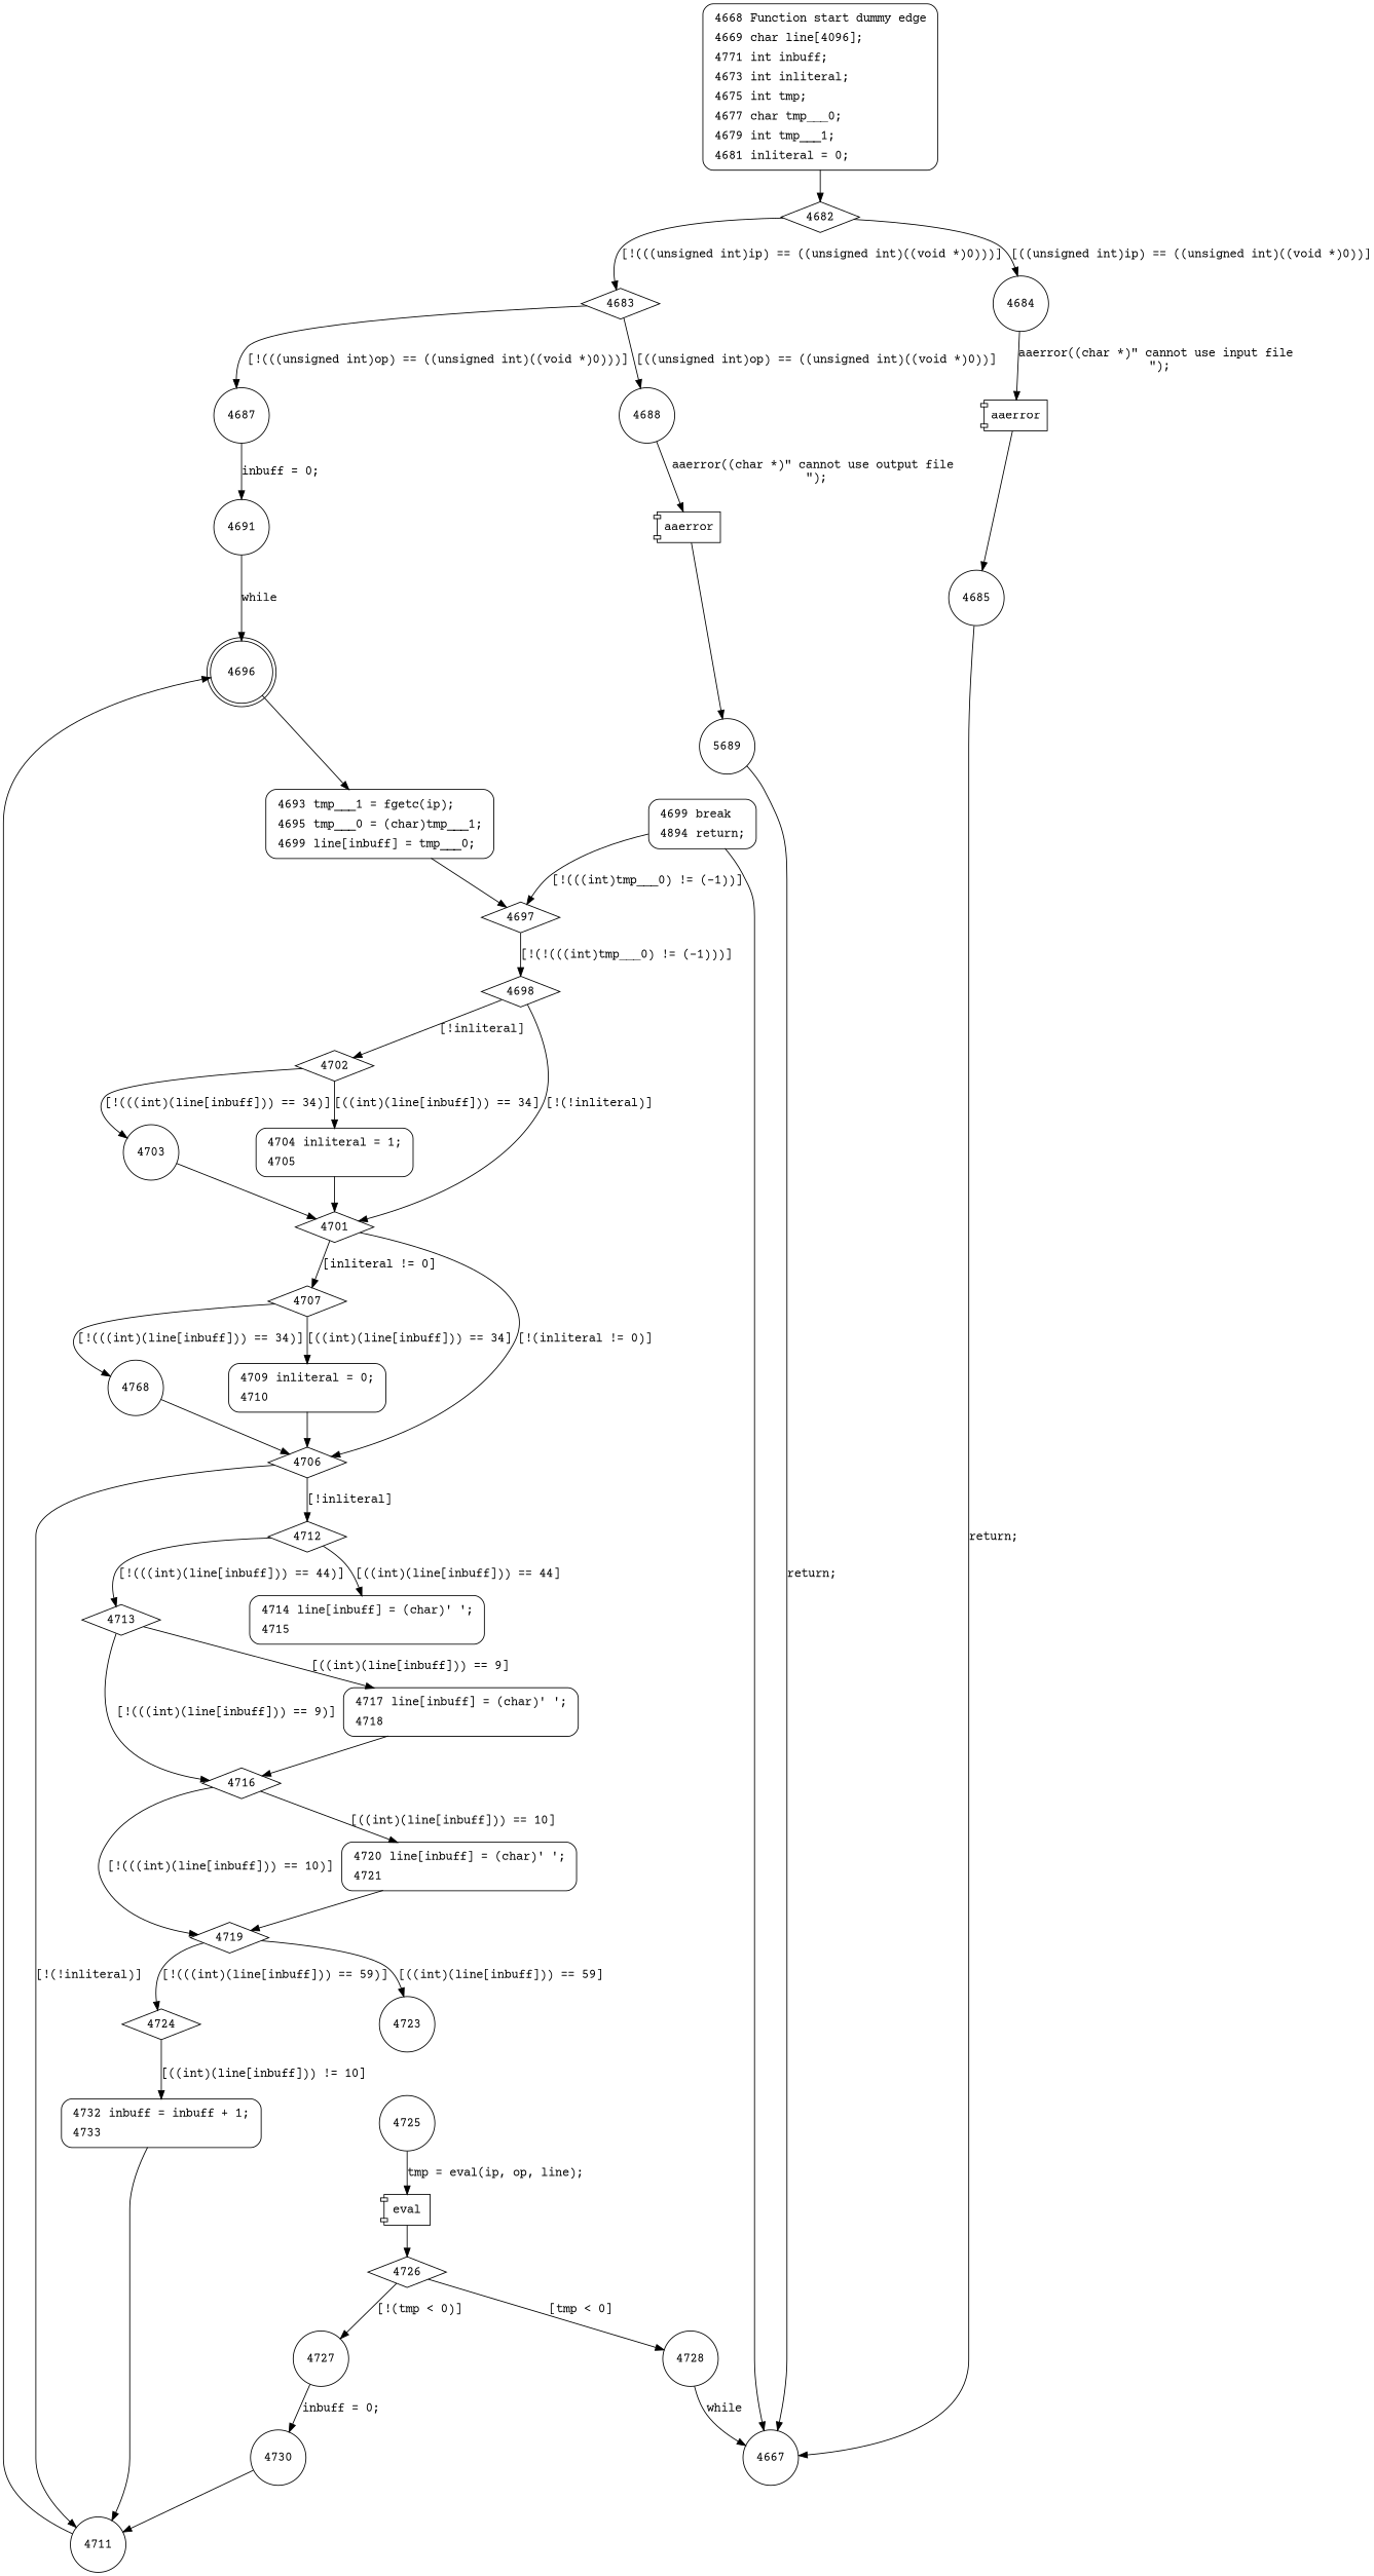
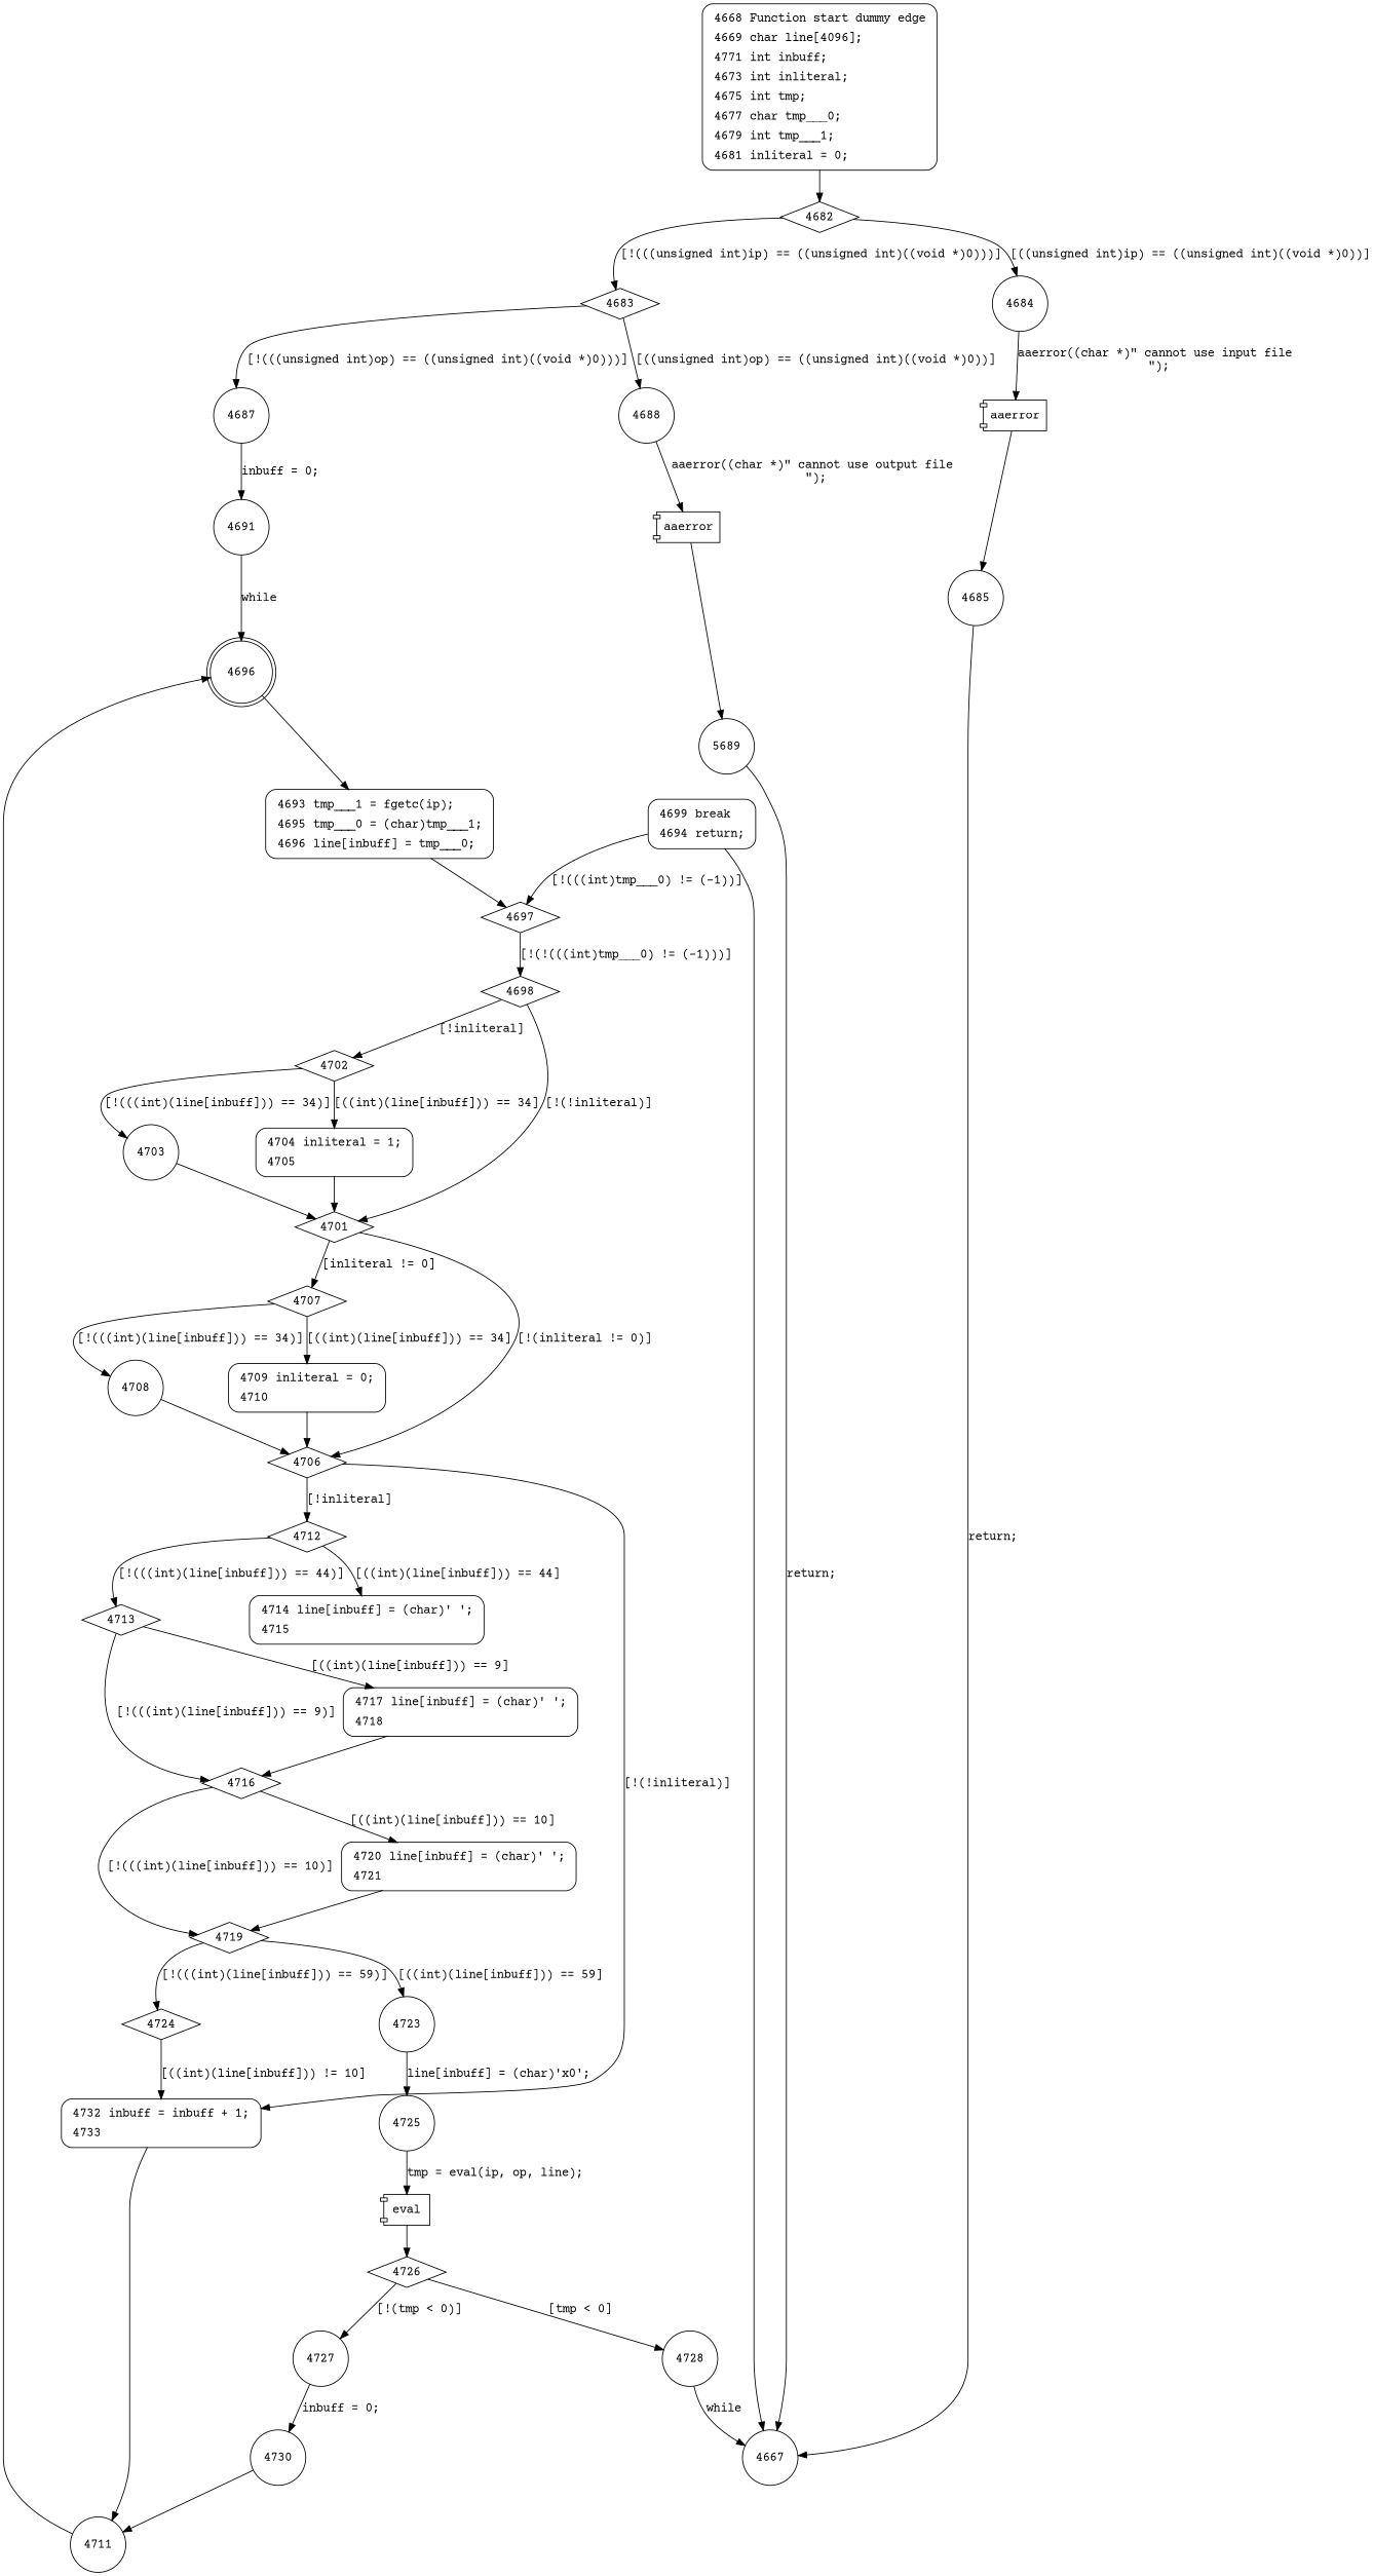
  digraph {
    fontname="Courier Prime"
    node [fontname="Courier Prime" shape=circle]
    edge [fontname="Courier Prime"]
    4682 [shape=diamond]
    4683 [shape=diamond]
    4684
    4687
    4688
    n6 [label=aaerror shape=component]
    4691
    n8 [label=aaerror shape=component]
    4685
    4667
    n11 [label=4696 shape=doublecircle]
    n12 [label=5689]
-   n13 [fillcolor=white label=<<table border="0" cellborder="0" cellpadding="3" bgcolor="white"><tr><td align="right">4693</td><td align="left">tmp___1 = fgetc(ip);</td></tr><tr><td align="right">4695</td><td align="left">tmp___0 = (char)tmp___1;</td></tr><tr><td align="right">4699</td><td align="left">line[inbuff] = tmp___0;</td></tr></table>> penwidth=1 shape=Mrecord style="filled,bold"]
+   n13 [fillcolor=white label=<<table border="0" cellborder="0" cellpadding="3" bgcolor="white"><tr><td align="right">4693</td><td align="left">tmp___1 = fgetc(ip);</td></tr><tr><td align="right">4695</td><td align="left">tmp___0 = (char)tmp___1;</td></tr><tr><td align="right">4696</td><td align="left">line[inbuff] = tmp___0;</td></tr></table>> penwidth=1 shape=Mrecord style="filled,bold"]
    4697 [shape=diamond]
    4698 [shape=diamond]
    4701 [shape=diamond]
    4702 [shape=diamond]
-   n18 [fillcolor=white label=<<table border="0" cellborder="0" cellpadding="3" bgcolor="white"><tr><td align="right">4699</td><td align="left">break</td></tr><tr><td align="right">4894</td><td align="left">return;</td></tr></table>> penwidth=1 shape=Mrecord style="filled,bold"]
+   n18 [fillcolor=white label=<<table border="0" cellborder="0" cellpadding="3" bgcolor="white"><tr><td align="right">4699</td><td align="left">break</td></tr><tr><td align="right">4694</td><td align="left">return;</td></tr></table>> penwidth=1 shape=Mrecord style="filled,bold"]
    4706 [shape=diamond]
    4707 [shape=diamond]
    4703
    n22 [fillcolor=white label=<<table border="0" cellborder="0" cellpadding="3" bgcolor="white"><tr><td align="right">4704</td><td align="left">inliteral = 1;</td></tr><tr><td align="right">4705</td><td align="left"></td></tr></table>> penwidth=1 shape=Mrecord style="filled,bold"]
    4711
    4712 [shape=diamond]
-   4708 [label=4768]
+   4708
    n26 [fillcolor=white label=<<table border="0" cellborder="0" cellpadding="3" bgcolor="white"><tr><td align="right">4709</td><td align="left">inliteral = 0;</td></tr><tr><td align="right">4710</td><td align="left"></td></tr></table>> penwidth=1 shape=Mrecord style="filled,bold"]
    4713 [shape=diamond]
    n28 [fillcolor=white label=<<table border="0" cellborder="0" cellpadding="3" bgcolor="white"><tr><td align="right">4714</td><td align="left">line[inbuff] = (char)' ';</td></tr><tr><td align="right">4715</td><td align="left"></td></tr></table>> penwidth=1 shape=Mrecord style="filled,bold"]
    4716 [shape=diamond]
    n30 [fillcolor=white label=<<table border="0" cellborder="0" cellpadding="3" bgcolor="white"><tr><td align="right">4717</td><td align="left">line[inbuff] = (char)' ';</td></tr><tr><td align="right">4718</td><td align="left"></td></tr></table>> penwidth=1 shape=Mrecord style="filled,bold"]
    4719 [shape=diamond]
    n32 [fillcolor=white label=<<table border="0" cellborder="0" cellpadding="3" bgcolor="white"><tr><td align="right">4720</td><td align="left">line[inbuff] = (char)' ';</td></tr><tr><td align="right">4721</td><td align="left"></td></tr></table>> penwidth=1 shape=Mrecord style="filled,bold"]
    4724 [shape=diamond]
    4723
    n35 [fillcolor=white label=<<table border="0" cellborder="0" cellpadding="3" bgcolor="white"><tr><td align="right">4732</td><td align="left">inbuff = inbuff + 1;</td></tr><tr><td align="right">4733</td><td align="left"></td></tr></table>> penwidth=1 shape=Mrecord style="filled,bold"]
    4725
    n37 [label=eval shape=component]
    4726 [shape=diamond]
    4727
    4728
    4730
    n42 [fillcolor=white label=<<table border="0" cellborder="0" cellpadding="3" bgcolor="white"><tr><td align="right">4668</td><td align="left">Function start dummy edge</td></tr><tr><td align="right">4669</td><td align="left">char line[4096];</td></tr><tr><td align="right">4771</td><td align="left">int inbuff;</td></tr><tr><td align="right">4673</td><td align="left">int inliteral;</td></tr><tr><td align="right">4675</td><td align="left">int tmp;</td></tr><tr><td align="right">4677</td><td align="left">char tmp___0;</td></tr><tr><td align="right">4679</td><td align="left">int tmp___1;</td></tr><tr><td align="right">4681</td><td align="left">inliteral = 0;</td></tr></table>> penwidth=1 shape=Mrecord style="filled,bold"]
    4682 -> 4683 [label="[!(((unsigned int)ip) == ((unsigned int)((void *)0)))]"]
    4682 -> 4684 [label="[((unsigned int)ip) == ((unsigned int)((void *)0))]"]
    4683 -> 4687 [label="[!(((unsigned int)op) == ((unsigned int)((void *)0)))]"]
    4683 -> 4688 [label="[((unsigned int)op) == ((unsigned int)((void *)0))]"]
    4684 -> n6 [label="aaerror((char *)\" cannot use input file \n\");"]
    4687 -> 4691 [label="inbuff = 0;"]
    4688 -> n8 [label="aaerror((char *)\" cannot use output file \n\");"]
    n6 -> 4685
    4691 -> n11 [label=while]
    n8 -> n12
    4685 -> 4667 [label="return;"]
    n11 -> n13
    n12 -> 4667 [label="return;"]
    n13 -> 4697
    4697 -> 4698 [label="[!(!(((int)tmp___0) != (-1)))]"]
    4698 -> 4701 [label="[!(!inliteral)]"]
    4698 -> 4702 [label="[!inliteral]"]
    4701 -> 4706 [label="[!(inliteral != 0)]"]
    4701 -> 4707 [label="[inliteral != 0]"]
    4702 -> 4703 [label="[!(((int)(line[inbuff])) == 34)]"]
    4702 -> n22 [label="[((int)(line[inbuff])) == 34]"]
    n18 -> 4667
    n18 -> 4697 [label="[!(((int)tmp___0) != (-1))]"]
-   4706 -> 4711 [label="[!(!inliteral)]"]
+   4706 -> n35 [label="[!(!inliteral)]"]
    4706 -> 4712 [label="[!inliteral]"]
    4707 -> 4708 [label="[!(((int)(line[inbuff])) == 34)]"]
    4707 -> n26 [label="[((int)(line[inbuff])) == 34]"]
    4703 -> 4701
    n22 -> 4701
    4711 -> n11
    4712 -> 4713 [label="[!(((int)(line[inbuff])) == 44)]"]
    4712 -> n28 [label="[((int)(line[inbuff])) == 44]"]
    4708 -> 4706
    n26 -> 4706
    4713 -> 4716 [label="[!(((int)(line[inbuff])) == 9)]"]
    4713 -> n30 [label="[((int)(line[inbuff])) == 9]"]
    4716 -> 4719 [label="[!(((int)(line[inbuff])) == 10)]"]
    4716 -> n32 [label="[((int)(line[inbuff])) == 10]"]
    n30 -> 4716
    4719 -> 4724 [label="[!(((int)(line[inbuff])) == 59)]"]
    4719 -> 4723 [label="[((int)(line[inbuff])) == 59]"]
    n32 -> 4719
    4724 -> n35 [label="[((int)(line[inbuff])) != 10]"]
+   4723 -> 4725 [label="line[inbuff] = (char)'\x0';"]
    n35 -> 4711
    4725 -> n37 [label="tmp = eval(ip, op, line);"]
    n37 -> 4726
    4726 -> 4727 [label="[!(tmp < 0)]"]
    4726 -> 4728 [label="[tmp < 0]"]
    4727 -> 4730 [label="inbuff = 0;"]
    4728 -> 4667 [label=while]
    4730 -> 4711
    n42 -> 4682
  }
